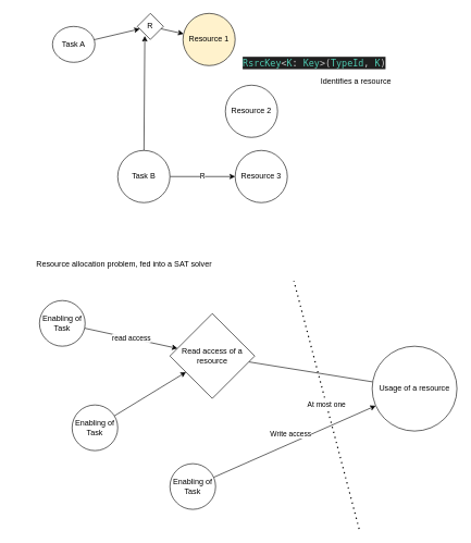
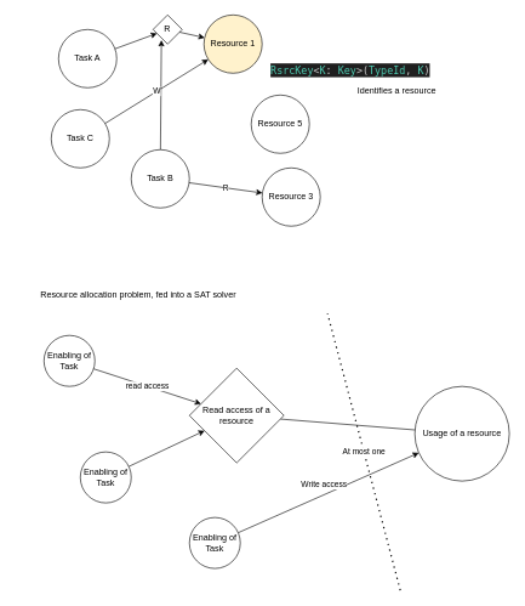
  <mxCell id="0" />
  <mxCell id="1" parent="0" />
  <mxCell id="2" style="edgeStyle=none;html=1;" parent="1" source="3" target="11" edge="1"><mxGeometry relative="1" as="geometry" /></mxCell>
- <mxCell id="3" value="Task A" style="ellipse;whiteSpace=wrap;html=1;aspect=fixed;" parent="1" vertex="1"><mxGeometry x="80" y="40" width="65" height="55" as="geometry" /></mxCell>
+ <mxCell id="3" value="Task A" style="ellipse;whiteSpace=wrap;html=1;aspect=fixed;" parent="1" vertex="1"><mxGeometry x="80" y="40" width="80" height="80" as="geometry" /></mxCell>
  <mxCell id="4" value="R" style="edgeStyle=none;html=1;" parent="1" source="6" target="9" edge="1"><mxGeometry relative="1" as="geometry" /></mxCell>
  <mxCell id="5" style="edgeStyle=none;html=1;entryX=0.287;entryY=0.865;entryDx=0;entryDy=0;entryPerimeter=0;" parent="1" source="6" target="11" edge="1"><mxGeometry relative="1" as="geometry" /></mxCell>
- <mxCell id="6" value="Task B" style="ellipse;whiteSpace=wrap;html=1;aspect=fixed;" parent="1" vertex="1"><mxGeometry x="180" y="230" width="80" height="80" as="geometry" /></mxCell>
+ <mxCell id="6" value="Task B" style="ellipse;whiteSpace=wrap;html=1;aspect=fixed;" parent="1" vertex="1"><mxGeometry x="180" y="205" width="80" height="80" as="geometry" /></mxCell>
  <mxCell id="7" value="Resource 1" style="ellipse;whiteSpace=wrap;html=1;aspect=fixed;fillColor=#fff2cc;" parent="1" vertex="1"><mxGeometry x="280" y="20" width="80" height="80" as="geometry" /></mxCell>
- <mxCell id="8" value="Resource 2" style="ellipse;whiteSpace=wrap;html=1;aspect=fixed;" parent="1" vertex="1"><mxGeometry x="345" y="130" width="80" height="80" as="geometry" /></mxCell>
+ <mxCell id="8" value="Resource 5" style="ellipse;whiteSpace=wrap;html=1;aspect=fixed;" parent="1" vertex="1"><mxGeometry x="345" y="130" width="80" height="80" as="geometry" /></mxCell>
  <mxCell id="9" value="Resource 3" style="ellipse;whiteSpace=wrap;html=1;aspect=fixed;" parent="1" vertex="1"><mxGeometry x="360" y="230" width="80" height="80" as="geometry" /></mxCell>
  <mxCell id="10" style="edgeStyle=none;html=1;" parent="1" source="11" target="7" edge="1"><mxGeometry relative="1" as="geometry" /></mxCell>
  <mxCell id="11" value="R" style="rhombus;whiteSpace=wrap;html=1;" parent="1" vertex="1"><mxGeometry x="210" y="20" width="40" height="40" as="geometry" /></mxCell>
  <mxCell id="12" value="Resource allocation problem, fed into a SAT solver" style="text;html=1;strokeColor=none;fillColor=none;align=center;verticalAlign=middle;whiteSpace=wrap;rounded=0;" parent="1" vertex="1"><mxGeometry x="20" y="390" width="340" height="30" as="geometry" /></mxCell>
  <mxCell id="13" value="&lt;div style=&quot;color: rgb(204, 204, 204); background-color: rgb(31, 31, 31); font-family: &amp;quot;Droid Sans Mono&amp;quot;, &amp;quot;monospace&amp;quot;, monospace; font-weight: normal; font-size: 14px; line-height: 19px;&quot;&gt;&lt;div&gt;&lt;span style=&quot;color: #4ec9b0;&quot;&gt;RsrcKey&lt;/span&gt;&lt;span style=&quot;color: #cccccc;&quot;&gt;&amp;lt;&lt;/span&gt;&lt;span style=&quot;color: #4ec9b0;&quot;&gt;K&lt;/span&gt;&lt;span style=&quot;color: #d4d4d4;&quot;&gt;:&lt;/span&gt;&lt;span style=&quot;color: #cccccc;&quot;&gt; &lt;/span&gt;&lt;span style=&quot;color: #4ec9b0;&quot;&gt;Key&lt;/span&gt;&lt;span style=&quot;color: #cccccc;&quot;&gt;&amp;gt;(&lt;/span&gt;&lt;span style=&quot;color: #4ec9b0;&quot;&gt;TypeId&lt;/span&gt;&lt;span style=&quot;color: #cccccc;&quot;&gt;, &lt;/span&gt;&lt;span style=&quot;color: #4ec9b0;&quot;&gt;K&lt;/span&gt;&lt;span style=&quot;color: #cccccc;&quot;&gt;)&lt;/span&gt;&lt;/div&gt;&lt;/div&gt;" style="text;whiteSpace=wrap;html=1;" parent="1" vertex="1"><mxGeometry x="370" y="80" width="250" height="40" as="geometry" /></mxCell>
  <mxCell id="14" value="Identifies a resource" style="text;html=1;align=center;verticalAlign=middle;resizable=0;points=[];autosize=1;strokeColor=none;fillColor=none;" parent="1" vertex="1"><mxGeometry x="480" y="110" width="130" height="30" as="geometry" /></mxCell>
+ <mxCell id="15" value="W" style="edgeStyle=none;html=1;" parent="1" source="16" target="7" edge="1"><mxGeometry relative="1" as="geometry" /></mxCell>
+ <mxCell id="16" value="Task C" style="ellipse;whiteSpace=wrap;html=1;aspect=fixed;" parent="1" vertex="1"><mxGeometry x="70" y="150" width="80" height="80" as="geometry" /></mxCell>
  <mxCell id="17" value="read access" style="edgeStyle=none;html=1;" edge="1" parent="1" source="18" target="20"><mxGeometry relative="1" as="geometry" /></mxCell>
  <mxCell id="18" value="Enabling of Task" style="ellipse;whiteSpace=wrap;html=1;aspect=fixed;" vertex="1" parent="1"><mxGeometry x="60" y="460" width="70" height="70" as="geometry" /></mxCell>
  <mxCell id="19" style="edgeStyle=none;html=1;endArrow=none;" edge="1" parent="1" source="20" target="21"><mxGeometry relative="1" as="geometry"><mxPoint x="710" y="600" as="targetPoint" /></mxGeometry></mxCell>
- <mxCell id="20" value="Read access of a resource" style="rhombus;whiteSpace=wrap;html=1;" vertex="1" parent="1"><mxGeometry x="260" y="480" width="130" height="130" as="geometry" /></mxCell>
+ <mxCell id="20" value="Read access of a resource" style="rhombus;whiteSpace=wrap;html=1;" vertex="1" parent="1"><mxGeometry x="260" y="505" width="130" height="130" as="geometry" /></mxCell>
  <mxCell id="21" value="Usage of a resource" style="ellipse;whiteSpace=wrap;html=1;aspect=fixed;" vertex="1" parent="1"><mxGeometry x="570" y="530" width="130" height="130" as="geometry" /></mxCell>
  <mxCell id="22" value="Write access" style="edgeStyle=none;html=1;" edge="1" parent="1" source="23" target="21"><mxGeometry x="-0.006" y="12" relative="1" as="geometry"><mxPoint x="-1" as="offset" /></mxGeometry></mxCell>
  <mxCell id="23" value="Enabling of Task" style="ellipse;whiteSpace=wrap;html=1;aspect=fixed;" vertex="1" parent="1"><mxGeometry x="260" y="710" width="70" height="70" as="geometry" /></mxCell>
  <mxCell id="24" value="At most one" style="endArrow=none;dashed=1;html=1;dashPattern=1 3;strokeWidth=2;" edge="1" parent="1"><mxGeometry width="50" height="50" relative="1" as="geometry"><mxPoint x="550" y="810" as="sourcePoint" /><mxPoint x="450" y="430" as="targetPoint" /></mxGeometry></mxCell>
  <mxCell id="25" style="edgeStyle=none;html=1;" edge="1" parent="1" source="26" target="20"><mxGeometry relative="1" as="geometry" /></mxCell>
  <mxCell id="26" value="Enabling of Task" style="ellipse;whiteSpace=wrap;html=1;aspect=fixed;" vertex="1" parent="1"><mxGeometry x="110" y="620" width="70" height="70" as="geometry" /></mxCell>
